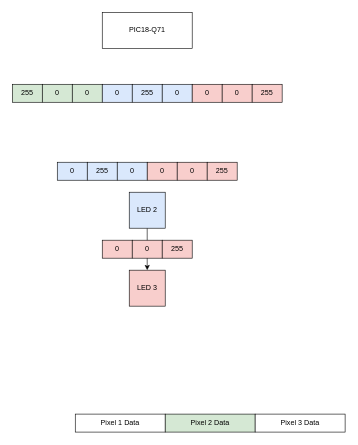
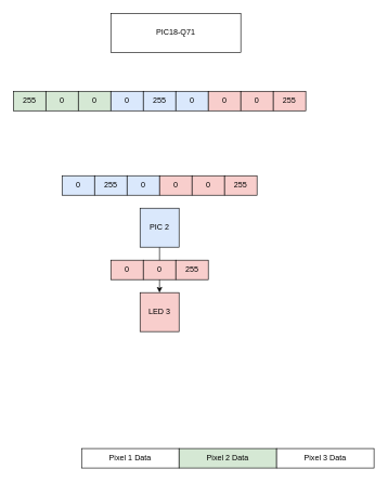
  <mxCell id="0" />
  <mxCell id="1" parent="0" />
  <mxCell id="2" style="edgeStyle=orthogonalEdgeStyle;rounded=0;orthogonalLoop=1;jettySize=auto;html=1;exitX=0.5;exitY=1;exitDx=0;exitDy=0;entryX=0.5;entryY=0;entryDx=0;entryDy=0;" edge="1" parent="1" source="3" target="4"><mxGeometry relative="1" as="geometry" /></mxCell>
- <mxCell id="3" value="&lt;div&gt;LED 2&lt;/div&gt;" style="rounded=0;whiteSpace=wrap;html=1;fillColor=#dae8fc;strokeColor=#000000;" vertex="1" parent="1"><mxGeometry x="215" y="320" width="60" height="60" as="geometry" /></mxCell>
+ <mxCell id="3" value="&lt;div&gt;PIC 2&lt;/div&gt;" style="rounded=0;whiteSpace=wrap;html=1;fillColor=#dae8fc;strokeColor=#000000;" vertex="1" parent="1"><mxGeometry x="215" y="320" width="60" height="60" as="geometry" /></mxCell>
  <mxCell id="4" value="LED 3" style="rounded=0;whiteSpace=wrap;html=1;fillColor=#f8cecc;strokeColor=#000000;" vertex="1" parent="1"><mxGeometry x="215" y="450" width="60" height="60" as="geometry" /></mxCell>
  <mxCell id="5" value="255" style="rounded=0;whiteSpace=wrap;html=1;fillColor=#d5e8d4;strokeColor=#000000;" vertex="1" parent="1"><mxGeometry x="20" y="140" width="50" height="30" as="geometry" /></mxCell>
  <mxCell id="6" value="0" style="rounded=0;whiteSpace=wrap;html=1;fillColor=#d5e8d4;strokeColor=#000000;" vertex="1" parent="1"><mxGeometry x="70" y="140" width="50" height="30" as="geometry" /></mxCell>
  <mxCell id="7" value="0" style="rounded=0;whiteSpace=wrap;html=1;fillColor=#d5e8d4;strokeColor=#000000;" vertex="1" parent="1"><mxGeometry x="120" y="140" width="50" height="30" as="geometry" /></mxCell>
  <mxCell id="8" value="0" style="rounded=0;whiteSpace=wrap;html=1;fillColor=#dae8fc;strokeColor=#000000;" vertex="1" parent="1"><mxGeometry x="170" y="140" width="50" height="30" as="geometry" /></mxCell>
  <mxCell id="9" value="255" style="rounded=0;whiteSpace=wrap;html=1;fillColor=#dae8fc;strokeColor=#000000;" vertex="1" parent="1"><mxGeometry x="220" y="140" width="50" height="30" as="geometry" /></mxCell>
  <mxCell id="10" value="0" style="rounded=0;whiteSpace=wrap;html=1;fillColor=#dae8fc;strokeColor=#000000;" vertex="1" parent="1"><mxGeometry x="270" y="140" width="50" height="30" as="geometry" /></mxCell>
  <mxCell id="11" value="0" style="rounded=0;whiteSpace=wrap;html=1;fillColor=#f8cecc;strokeColor=#000000;" vertex="1" parent="1"><mxGeometry x="320" y="140" width="50" height="30" as="geometry" /></mxCell>
  <mxCell id="12" value="0" style="rounded=0;whiteSpace=wrap;html=1;fillColor=#f8cecc;strokeColor=#000000;" vertex="1" parent="1"><mxGeometry x="370" y="140" width="50" height="30" as="geometry" /></mxCell>
  <mxCell id="13" value="255" style="rounded=0;whiteSpace=wrap;html=1;fillColor=#f8cecc;strokeColor=#000000;" vertex="1" parent="1"><mxGeometry x="420" y="140" width="50" height="30" as="geometry" /></mxCell>
  <mxCell id="14" value="Pixel 1 Data" style="rounded=0;whiteSpace=wrap;html=1;" vertex="1" parent="1"><mxGeometry x="125" y="690" width="150" height="30" as="geometry" /></mxCell>
  <mxCell id="15" value="Pixel 2 Data" style="rounded=0;whiteSpace=wrap;html=1;fillColor=#d5e8d4;" vertex="1" parent="1"><mxGeometry x="275" y="690" width="150" height="30" as="geometry" /></mxCell>
  <mxCell id="16" value="Pixel 3 Data" style="rounded=0;whiteSpace=wrap;html=1;" vertex="1" parent="1"><mxGeometry x="425" y="690" width="150" height="30" as="geometry" /></mxCell>
  <mxCell id="17" value="0" style="rounded=0;whiteSpace=wrap;html=1;fillColor=#dae8fc;strokeColor=#000000;" vertex="1" parent="1"><mxGeometry x="95" y="270" width="50" height="30" as="geometry" /></mxCell>
  <mxCell id="18" value="255" style="rounded=0;whiteSpace=wrap;html=1;fillColor=#dae8fc;strokeColor=#000000;" vertex="1" parent="1"><mxGeometry x="145" y="270" width="50" height="30" as="geometry" /></mxCell>
  <mxCell id="19" value="0" style="rounded=0;whiteSpace=wrap;html=1;fillColor=#dae8fc;strokeColor=#000000;" vertex="1" parent="1"><mxGeometry x="195" y="270" width="50" height="30" as="geometry" /></mxCell>
  <mxCell id="20" value="0" style="rounded=0;whiteSpace=wrap;html=1;fillColor=#f8cecc;strokeColor=#000000;" vertex="1" parent="1"><mxGeometry x="245" y="270" width="50" height="30" as="geometry" /></mxCell>
  <mxCell id="21" value="0" style="rounded=0;whiteSpace=wrap;html=1;fillColor=#f8cecc;strokeColor=#000000;" vertex="1" parent="1"><mxGeometry x="295" y="270" width="50" height="30" as="geometry" /></mxCell>
  <mxCell id="22" value="255" style="rounded=0;whiteSpace=wrap;html=1;fillColor=#f8cecc;strokeColor=#000000;" vertex="1" parent="1"><mxGeometry x="345" y="270" width="50" height="30" as="geometry" /></mxCell>
  <mxCell id="23" value="0" style="rounded=0;whiteSpace=wrap;html=1;fillColor=#f8cecc;strokeColor=#000000;" vertex="1" parent="1"><mxGeometry x="170" y="400" width="50" height="30" as="geometry" /></mxCell>
  <mxCell id="24" value="0" style="rounded=0;whiteSpace=wrap;html=1;fillColor=#f8cecc;strokeColor=#000000;" vertex="1" parent="1"><mxGeometry x="220" y="400" width="50" height="30" as="geometry" /></mxCell>
  <mxCell id="25" value="255" style="rounded=0;whiteSpace=wrap;html=1;fillColor=#f8cecc;strokeColor=#000000;" vertex="1" parent="1"><mxGeometry x="270" y="400" width="50" height="30" as="geometry" /></mxCell>
- <mxCell id="26" value="PIC18-Q71" style="rounded=0;whiteSpace=wrap;html=1;" vertex="1" parent="1"><mxGeometry x="170" y="20" width="150" height="60" as="geometry" /></mxCell>
+ <mxCell id="26" value="PIC18-Q71" style="rounded=0;whiteSpace=wrap;html=1;" vertex="1" parent="1"><mxGeometry x="170" y="20" width="200" height="60" as="geometry" /></mxCell>
